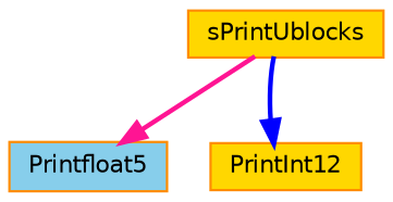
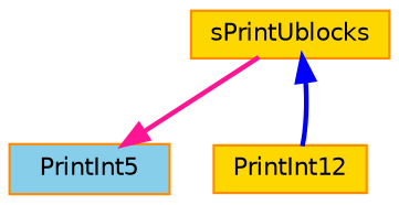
  digraph {
    rankdir=TB
    node [color=darkorange fillcolor=gold fontname=Helvetica fontsize=10 shape=record style=filled]
    edge [fontname=Helvetica fontsize=10 labelfontname=Helvetica labelfontsize=10 style=bold]
    n1 [fontcolor=black height=0.2 label=sPrintUblocks width=0.4]
-   n2 [fillcolor=skyblue height=0.2 label=Printfloat5 width=0.4]
+   n2 [fillcolor=skyblue height=0.2 label=PrintInt5 width=0.4]
    n3 [height=0.2 label=PrintInt12 width=0.4]
    n1 -> n2 [color=deeppink]
-   n1 -> n3 [color=blue]
+   n3 -> n1 [color=blue]
  }
